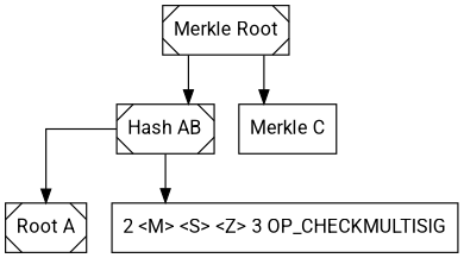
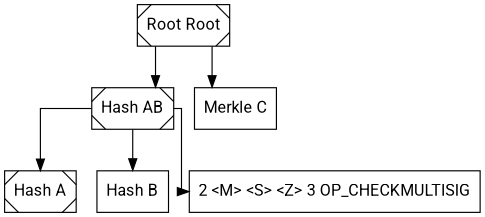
  digraph {
    fontname=Roboto
    splines=ortho
    node [color=black fillcolor=white fontcolor=black fontname=Roboto shape=box style=diagonals]
    edge [fontname=Roboto]
-   n1 [label="Merkle Root"]
+   n1 [label="Root Root"]
    n2 [label="Hash AB"]
    n3 [label="Merkle C" style=filled]
-   n4 [label="Root A"]
+   n4 [label="Hash A"]
+   n5 [label="Hash B" style=filled]
    n6 [label="2 <M> <S> <Z> 3 OP_CHECKMULTISIG" style=filled]
    n1 -> n2
    n1 -> n3
    n2 -> n4
+   n2 -> n5
    n2 -> n6
  }
